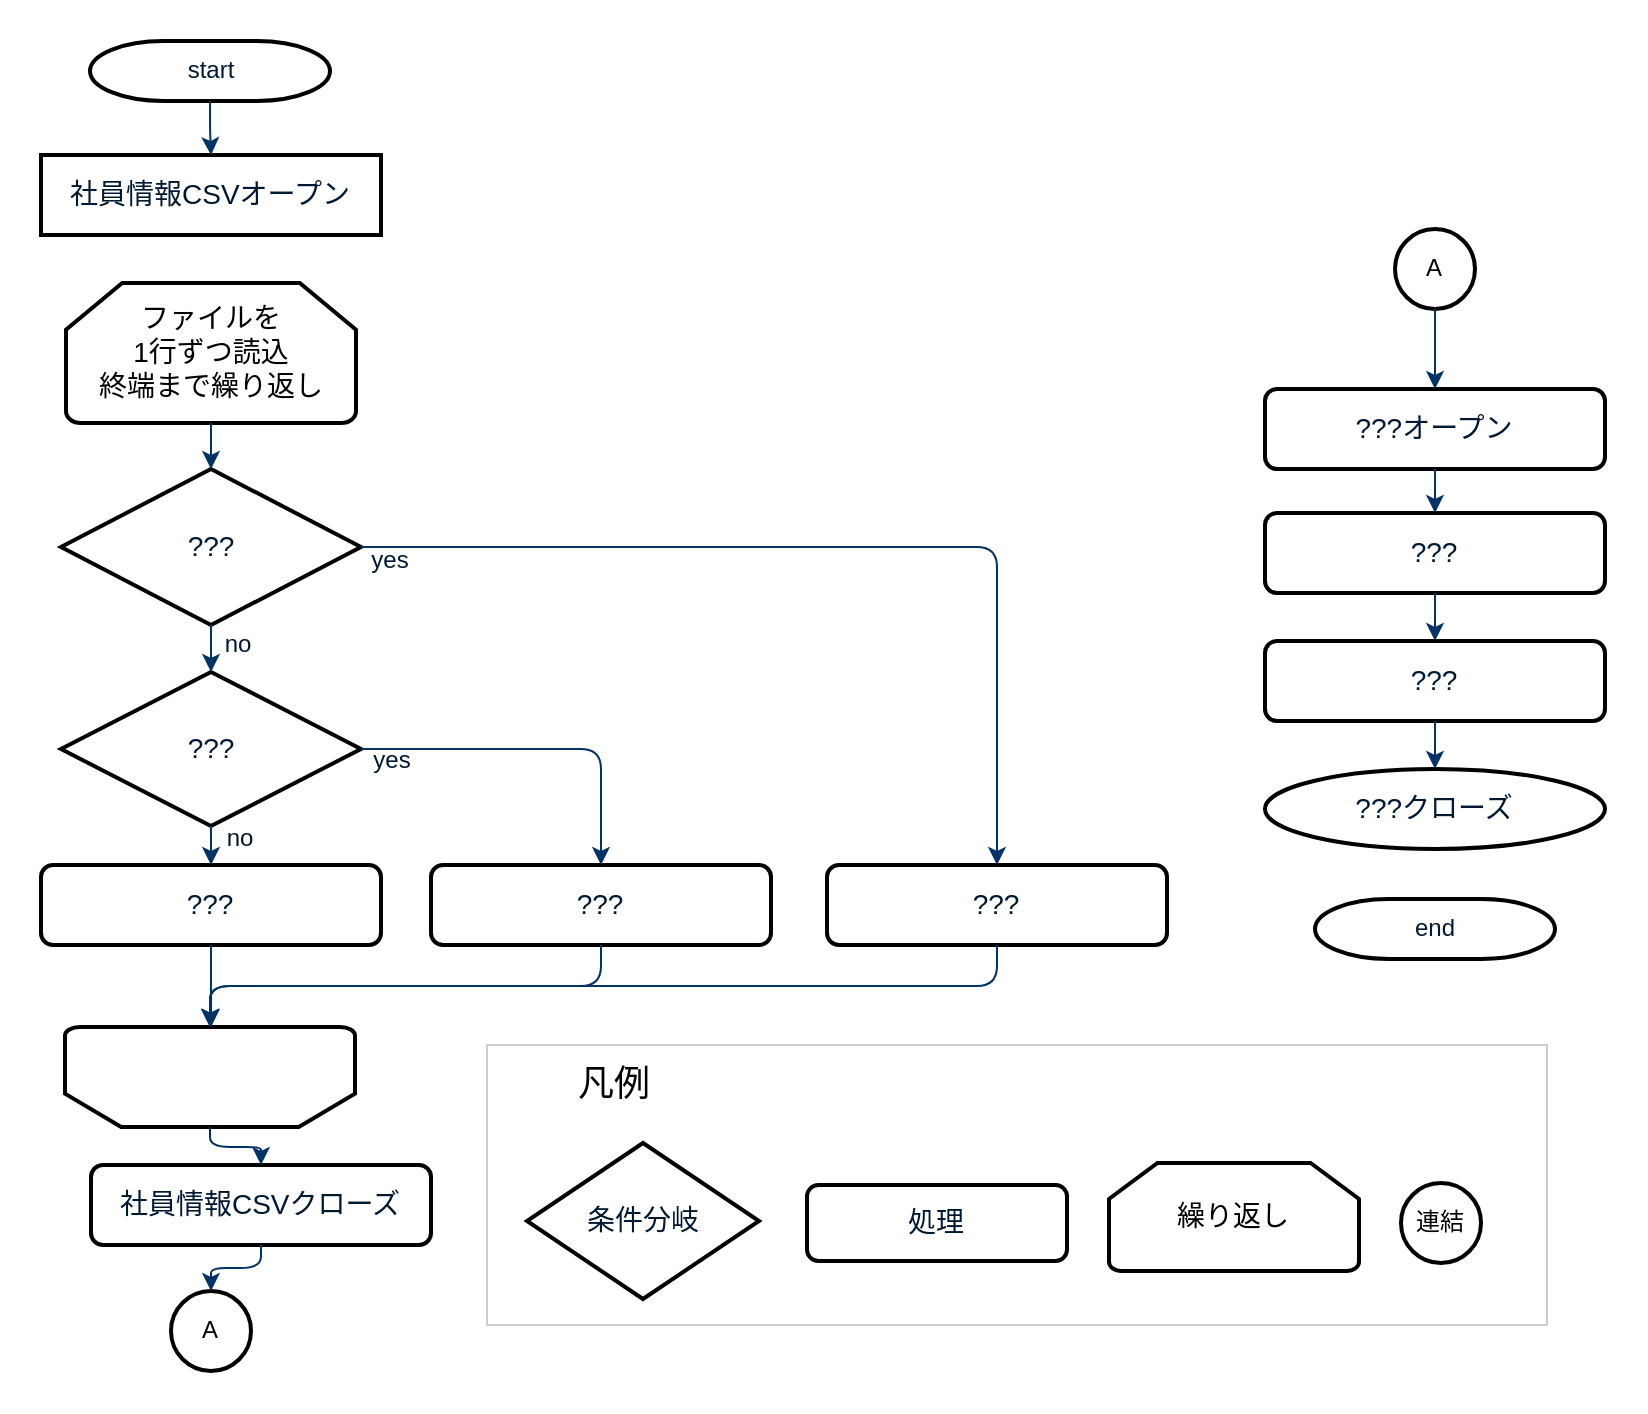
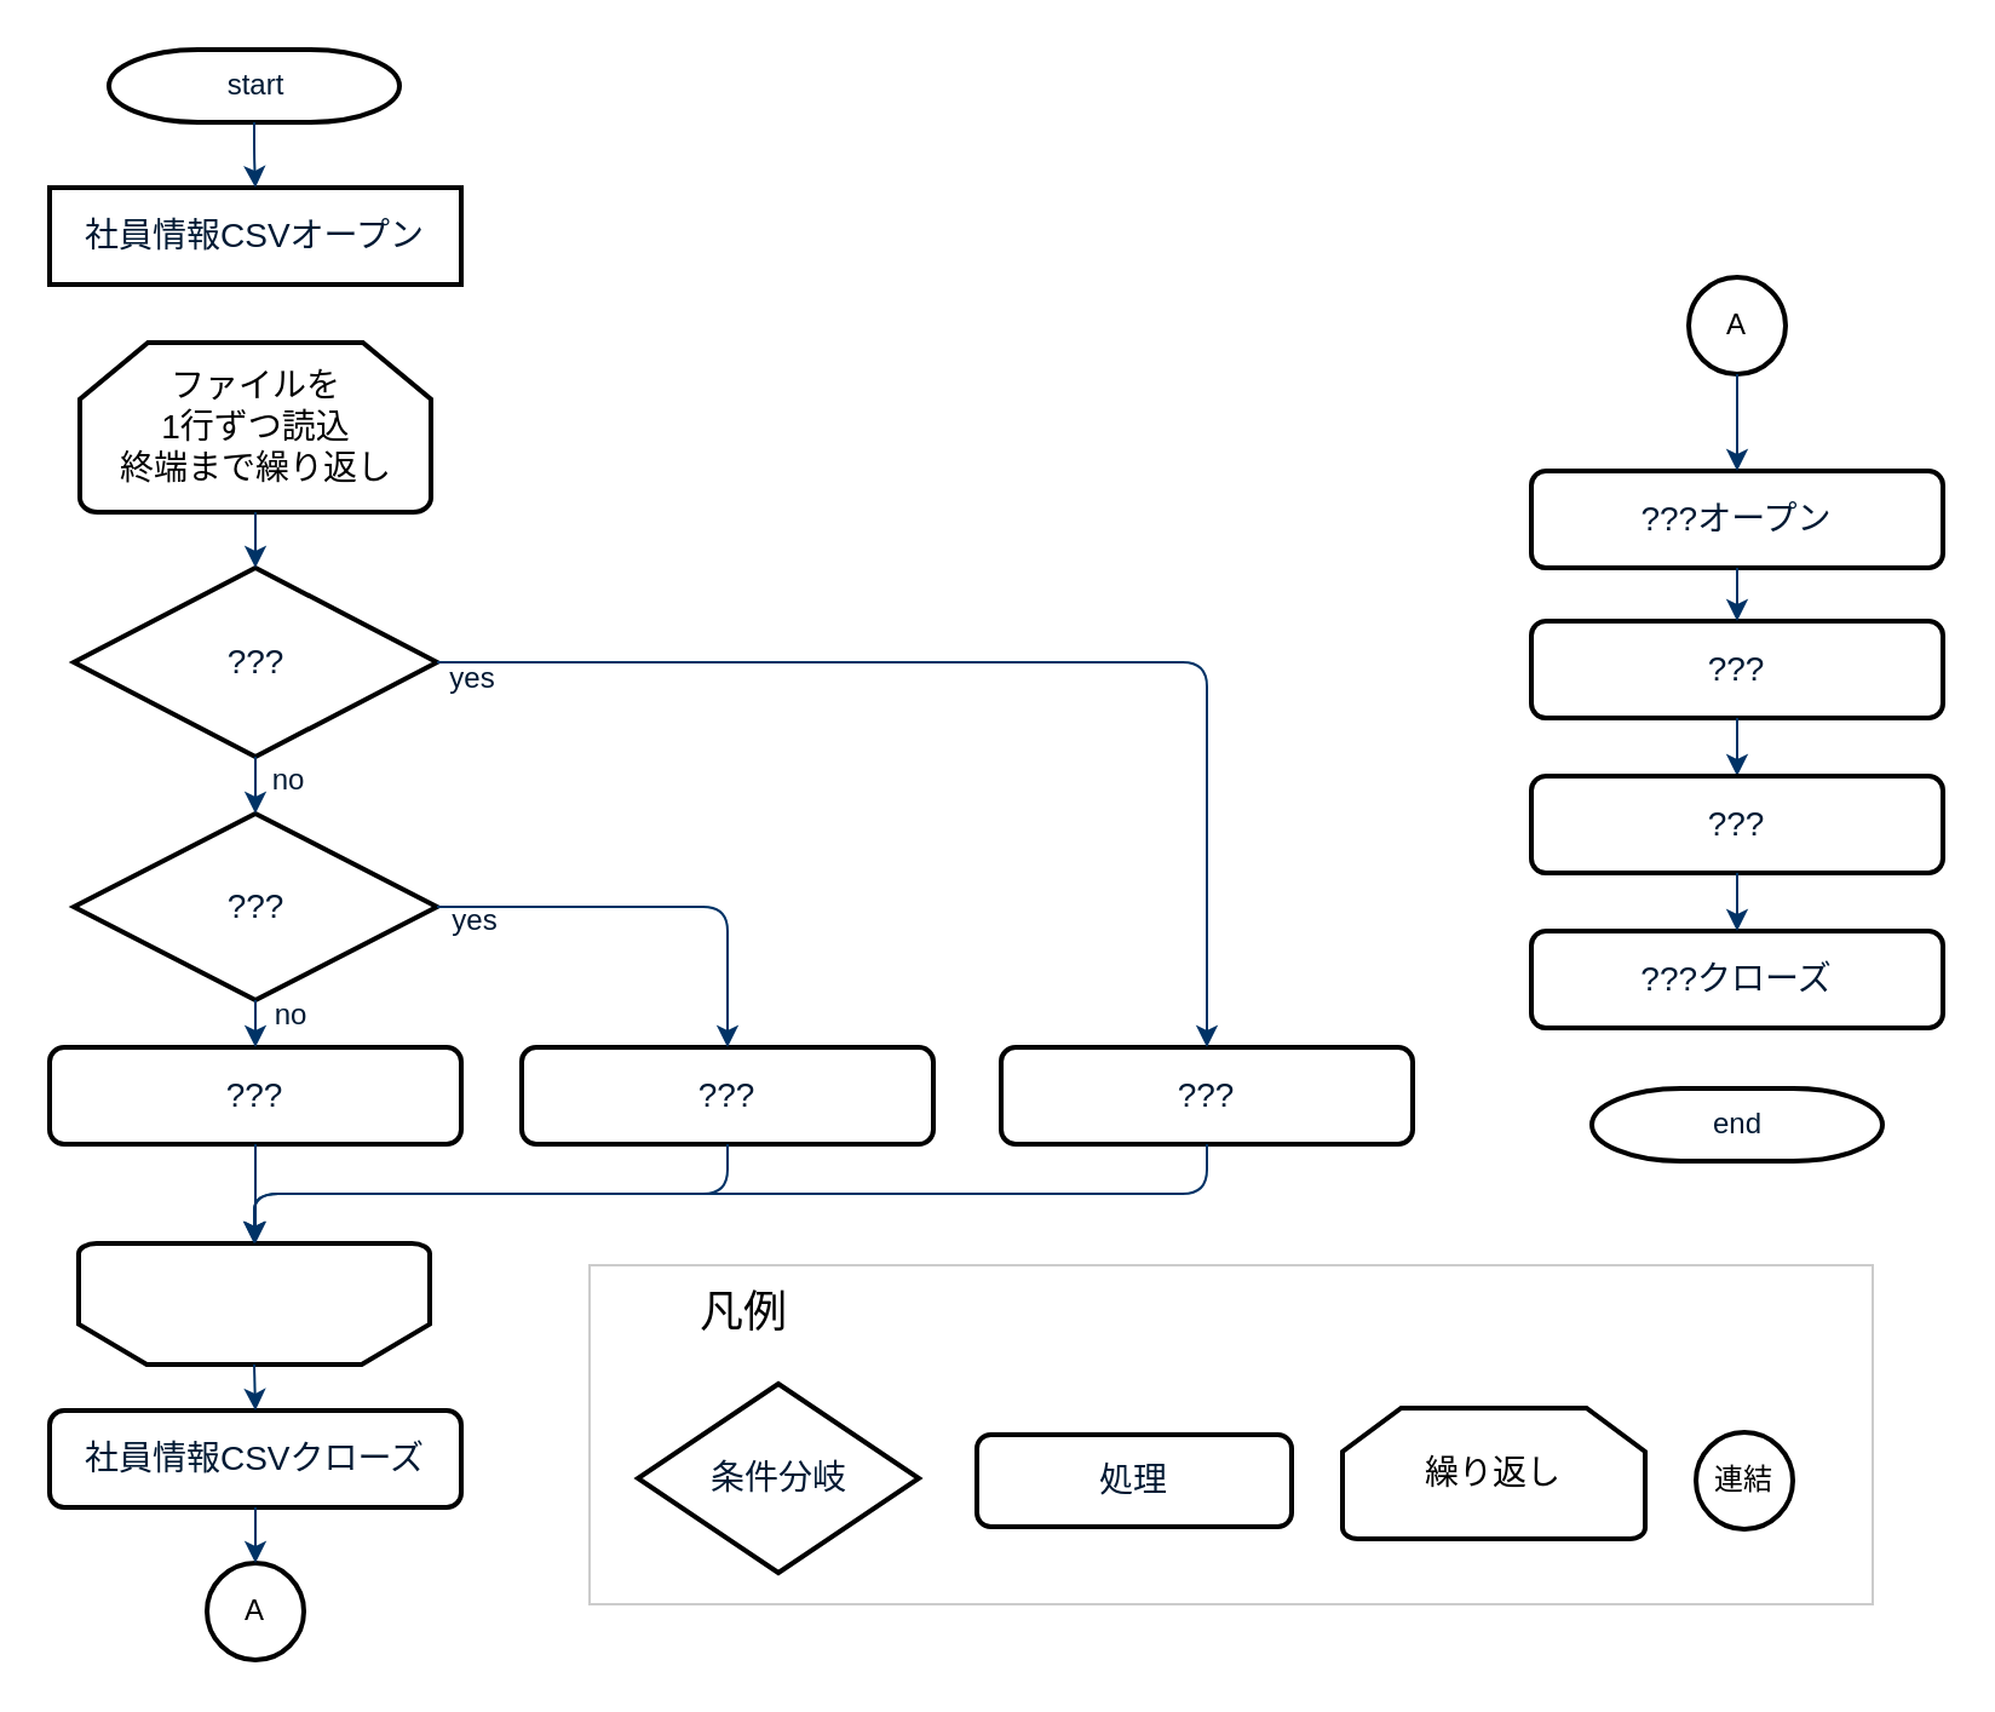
  <mxCell id="0" />
  <mxCell id="1" parent="0" />
  <mxCell id="2" value="&lt;font style=&quot;font-size: 14px&quot;&gt;社員情報CSVオープン&lt;/font&gt;" style="whiteSpace=wrap;html=1;strokeWidth=2;fillColor=#FFFFFF;fontColor=#001933;rounded=0;" parent="1" vertex="1"><mxGeometry x="20" y="77" width="170" height="40" as="geometry" /></mxCell>
  <mxCell id="3" value="&lt;font style=&quot;font-size: 14px&quot;&gt;ファイルを&lt;br&gt;1行ずつ読込&lt;br&gt;終端まで繰り返し&lt;/font&gt;&lt;br&gt;" style="strokeWidth=2;html=1;shape=mxgraph.flowchart.loop_limit;whiteSpace=wrap;" parent="1" vertex="1"><mxGeometry x="32.5" y="141" width="145" height="70" as="geometry" /></mxCell>
  <mxCell id="4" value="&lt;font style=&quot;font-size: 14px&quot;&gt;???&lt;/font&gt;&lt;br&gt;" style="shape=mxgraph.flowchart.decision;fillColor=#FFFFFF;strokeColor=#000000;strokeWidth=2;gradientColor=none;gradientDirection=north;fontColor=#001933;fontStyle=0;html=1;" parent="1" vertex="1"><mxGeometry x="30" y="234" width="150" height="78" as="geometry" /></mxCell>
  <mxCell id="5" value="&lt;font style=&quot;font-size: 14px&quot;&gt;???&lt;/font&gt;&lt;br&gt;" style="shape=mxgraph.flowchart.decision;fillColor=#FFFFFF;strokeColor=#000000;strokeWidth=2;gradientColor=none;gradientDirection=north;fontColor=#001933;fontStyle=0;html=1;" parent="1" vertex="1"><mxGeometry x="30" y="335.5" width="150" height="77" as="geometry" /></mxCell>
  <mxCell id="6" value="&lt;font style=&quot;font-size: 14px&quot;&gt;???&lt;/font&gt;" style="rounded=1;whiteSpace=wrap;html=1;strokeWidth=2;fillColor=#FFFFFF;fontColor=#001933;" parent="1" vertex="1"><mxGeometry x="215" y="432" width="170" height="40" as="geometry" /></mxCell>
  <mxCell id="7" value="&lt;font style=&quot;font-size: 14px&quot;&gt;???&lt;/font&gt;" style="rounded=1;whiteSpace=wrap;html=1;strokeWidth=2;fillColor=#FFFFFF;fontColor=#001933;" parent="1" vertex="1"><mxGeometry x="20" y="432" width="170" height="40" as="geometry" /></mxCell>
  <mxCell id="8" value="" style="strokeWidth=2;html=1;shape=mxgraph.flowchart.loop_limit;whiteSpace=wrap;rotation=180;" parent="1" vertex="1"><mxGeometry x="32" y="513" width="145" height="50" as="geometry" /></mxCell>
  <mxCell id="9" value="start" style="shape=mxgraph.flowchart.terminator;fillColor=#FFFFFF;strokeColor=#000000;strokeWidth=2;gradientColor=none;gradientDirection=north;fontColor=#001933;fontStyle=0;html=1;" parent="1" vertex="1"><mxGeometry x="44.5" y="20" width="120" height="30" as="geometry" /></mxCell>
  <mxCell id="10" value="&lt;font style=&quot;font-size: 14px&quot;&gt;???&lt;/font&gt;" style="rounded=1;whiteSpace=wrap;html=1;strokeWidth=2;fillColor=#FFFFFF;fontColor=#001933;" parent="1" vertex="1"><mxGeometry x="413" y="432" width="170" height="40" as="geometry" /></mxCell>
  <mxCell id="11" value="A" style="strokeWidth=2;html=1;shape=mxgraph.flowchart.start_2;whiteSpace=wrap;" parent="1" vertex="1"><mxGeometry x="85" y="645" width="40" height="40" as="geometry" /></mxCell>
  <mxCell id="12" value="A" style="strokeWidth=2;html=1;shape=mxgraph.flowchart.start_2;whiteSpace=wrap;" parent="1" vertex="1"><mxGeometry x="697" y="114" width="40" height="40" as="geometry" /></mxCell>
  <mxCell id="13" value="&lt;font style=&quot;font-size: 14px&quot;&gt;???オープン&lt;/font&gt;" style="rounded=1;whiteSpace=wrap;html=1;strokeWidth=2;fillColor=#FFFFFF;fontColor=#001933;" parent="1" vertex="1"><mxGeometry x="632" y="194" width="170" height="40" as="geometry" /></mxCell>
  <mxCell id="14" value="&lt;font style=&quot;font-size: 14px&quot;&gt;???&lt;/font&gt;" style="rounded=1;whiteSpace=wrap;html=1;strokeWidth=2;fillColor=#FFFFFF;fontColor=#001933;" parent="1" vertex="1"><mxGeometry x="632" y="256" width="170" height="40" as="geometry" /></mxCell>
- <mxCell id="15" value="&lt;font style=&quot;font-size: 14px&quot;&gt;???クローズ&lt;/font&gt;" style="ellipse;whiteSpace=wrap;html=1;strokeWidth=2;fillColor=#FFFFFF;fontColor=#001933;" parent="1" vertex="1"><mxGeometry x="632" y="384" width="170" height="40" as="geometry" /></mxCell>
- <mxCell id="16" value="&lt;font style=&quot;font-size: 14px&quot;&gt;社員情報CSVクローズ&lt;/font&gt;" style="rounded=1;whiteSpace=wrap;html=1;strokeWidth=2;fillColor=#FFFFFF;fontColor=#001933;" parent="1" vertex="1"><mxGeometry x="45" y="582" width="170" height="40" as="geometry" /></mxCell>
+ <mxCell id="15" value="&lt;font style=&quot;font-size: 14px&quot;&gt;???クローズ&lt;/font&gt;" style="rounded=1;whiteSpace=wrap;html=1;strokeWidth=2;fillColor=#FFFFFF;fontColor=#001933;" parent="1" vertex="1"><mxGeometry x="632" y="384" width="170" height="40" as="geometry" /></mxCell>
+ <mxCell id="16" value="&lt;font style=&quot;font-size: 14px&quot;&gt;社員情報CSVクローズ&lt;/font&gt;" style="rounded=1;whiteSpace=wrap;html=1;strokeWidth=2;fillColor=#FFFFFF;fontColor=#001933;" parent="1" vertex="1"><mxGeometry x="20" y="582" width="170" height="40" as="geometry" /></mxCell>
  <mxCell id="17" value="" style="edgeStyle=orthogonalEdgeStyle;elbow=vertical;exitX=0.5;exitY=1;exitPerimeter=0;entryX=0.5;entryY=0;fontColor=#001933;fontStyle=1;strokeColor=#003366;strokeWidth=1;html=1;exitDx=0;exitDy=0;entryDx=0;entryDy=0;" parent="1" source="9" target="2" edge="1"><mxGeometry x="226.5" y="-1688" width="100" height="100" as="geometry"><mxPoint x="164.5" y="199" as="sourcePoint" /><mxPoint x="519.5" y="515" as="targetPoint" /></mxGeometry></mxCell>
  <mxCell id="18" value="" style="edgeStyle=orthogonalEdgeStyle;elbow=vertical;exitX=0.5;exitY=1;exitPerimeter=0;entryX=0.5;entryY=0;fontColor=#001933;fontStyle=1;strokeColor=#003366;strokeWidth=1;html=1;exitDx=0;exitDy=0;entryDx=0;entryDy=0;entryPerimeter=0;" parent="1" source="3" target="4" edge="1"><mxGeometry x="236.5" y="-1678" width="100" height="100" as="geometry"><mxPoint x="115" y="60" as="sourcePoint" /><mxPoint x="115" y="87" as="targetPoint" /></mxGeometry></mxCell>
  <mxCell id="19" value="" style="edgeStyle=orthogonalEdgeStyle;elbow=vertical;exitX=1;exitY=0.5;exitPerimeter=0;entryX=0.5;entryY=0;fontColor=#001933;fontStyle=1;strokeColor=#003366;strokeWidth=1;html=1;exitDx=0;exitDy=0;entryDx=0;entryDy=0;" parent="1" source="4" target="10" edge="1"><mxGeometry x="246.5" y="-1668" width="100" height="100" as="geometry"><mxPoint x="115" y="221" as="sourcePoint" /><mxPoint x="115" y="244" as="targetPoint" /></mxGeometry></mxCell>
  <mxCell id="20" value="" style="edgeStyle=orthogonalEdgeStyle;elbow=vertical;exitX=0.5;exitY=1;exitPerimeter=0;entryX=0.5;entryY=0;fontColor=#001933;fontStyle=1;strokeColor=#003366;strokeWidth=1;html=1;exitDx=0;exitDy=0;entryDx=0;entryDy=0;entryPerimeter=0;" parent="1" source="4" target="5" edge="1"><mxGeometry x="256.5" y="-1658" width="100" height="100" as="geometry"><mxPoint x="190" y="283" as="sourcePoint" /><mxPoint x="312" y="325" as="targetPoint" /></mxGeometry></mxCell>
  <mxCell id="21" value="" style="edgeStyle=orthogonalEdgeStyle;elbow=vertical;exitX=1;exitY=0.5;exitPerimeter=0;entryX=0.5;entryY=0;fontColor=#001933;fontStyle=1;strokeColor=#003366;strokeWidth=1;html=1;exitDx=0;exitDy=0;entryDx=0;entryDy=0;" parent="1" source="5" target="6" edge="1"><mxGeometry x="256.5" y="-1658" width="100" height="100" as="geometry"><mxPoint x="190" y="283" as="sourcePoint" /><mxPoint x="312" y="325" as="targetPoint" /></mxGeometry></mxCell>
  <mxCell id="22" value="" style="edgeStyle=orthogonalEdgeStyle;elbow=vertical;exitX=0.5;exitY=1;exitPerimeter=0;entryX=0.5;entryY=0;fontColor=#001933;fontStyle=1;strokeColor=#003366;strokeWidth=1;html=1;exitDx=0;exitDy=0;entryDx=0;entryDy=0;" parent="1" source="5" target="7" edge="1"><mxGeometry x="266.5" y="-1648" width="100" height="100" as="geometry"><mxPoint x="190" y="384" as="sourcePoint" /><mxPoint x="312" y="451" as="targetPoint" /></mxGeometry></mxCell>
  <mxCell id="23" value="" style="edgeStyle=orthogonalEdgeStyle;elbow=vertical;exitX=0.5;exitY=1;fontColor=#001933;fontStyle=1;strokeColor=#003366;strokeWidth=1;html=1;exitDx=0;exitDy=0;" parent="1" source="7" edge="1"><mxGeometry x="266.5" y="-1648" width="100" height="100" as="geometry"><mxPoint x="190" y="384" as="sourcePoint" /><mxPoint x="105" y="513" as="targetPoint" /></mxGeometry></mxCell>
  <mxCell id="24" value="" style="edgeStyle=orthogonalEdgeStyle;elbow=vertical;exitX=0.5;exitY=0;entryX=0.5;entryY=0;fontColor=#001933;fontStyle=1;strokeColor=#003366;strokeWidth=1;html=1;exitDx=0;exitDy=0;entryDx=0;entryDy=0;exitPerimeter=0;" parent="1" source="8" target="16" edge="1"><mxGeometry x="276.5" y="-1638" width="100" height="100" as="geometry"><mxPoint x="115" y="491" as="sourcePoint" /><mxPoint x="115" y="515" as="targetPoint" /></mxGeometry></mxCell>
  <mxCell id="25" value="" style="edgeStyle=orthogonalEdgeStyle;elbow=vertical;exitX=0.5;exitY=1;entryX=0.5;entryY=0;fontColor=#001933;fontStyle=1;strokeColor=#003366;strokeWidth=1;html=1;exitDx=0;exitDy=0;entryDx=0;entryDy=0;entryPerimeter=0;" parent="1" source="16" target="11" edge="1"><mxGeometry x="266.5" y="-1648" width="100" height="100" as="geometry"><mxPoint x="190" y="384" as="sourcePoint" /><mxPoint x="310" y="451" as="targetPoint" /></mxGeometry></mxCell>
  <mxCell id="26" value="" style="edgeStyle=orthogonalEdgeStyle;elbow=vertical;exitX=0.5;exitY=1;fontColor=#001933;fontStyle=1;strokeColor=#003366;strokeWidth=1;html=1;exitDx=0;exitDy=0;entryX=0.5;entryY=1;entryDx=0;entryDy=0;entryPerimeter=0;" parent="1" source="6" target="8" edge="1"><mxGeometry x="266.5" y="-1648" width="100" height="100" as="geometry"><mxPoint x="190" y="384" as="sourcePoint" /><mxPoint x="310" y="451" as="targetPoint" /></mxGeometry></mxCell>
  <mxCell id="27" value="" style="edgeStyle=orthogonalEdgeStyle;elbow=vertical;exitX=0.5;exitY=1;exitPerimeter=0;entryX=0.5;entryY=0;fontColor=#001933;fontStyle=1;strokeColor=#003366;strokeWidth=1;html=1;exitDx=0;exitDy=0;entryDx=0;entryDy=0;" parent="1" source="12" target="13" edge="1"><mxGeometry x="396.5" y="-1586" width="100" height="100" as="geometry"><mxPoint x="330" y="355" as="sourcePoint" /><mxPoint x="450" y="397" as="targetPoint" /></mxGeometry></mxCell>
  <mxCell id="28" value="" style="edgeStyle=orthogonalEdgeStyle;elbow=vertical;exitX=0.5;exitY=1;entryX=0.5;entryY=0;fontColor=#001933;fontStyle=1;strokeColor=#003366;strokeWidth=1;html=1;exitDx=0;exitDy=0;entryDx=0;entryDy=0;" parent="1" source="13" target="14" edge="1"><mxGeometry x="406.5" y="-1576" width="100" height="100" as="geometry"><mxPoint x="727" y="164" as="sourcePoint" /><mxPoint x="727" y="204" as="targetPoint" /></mxGeometry></mxCell>
  <mxCell id="29" value="" style="edgeStyle=orthogonalEdgeStyle;elbow=vertical;exitX=0.5;exitY=1;entryX=0.5;entryY=0;fontColor=#001933;fontStyle=1;strokeColor=#003366;strokeWidth=1;html=1;exitDx=0;exitDy=0;entryDx=0;entryDy=0;" parent="1" source="14" target="35" edge="1"><mxGeometry x="416.5" y="-1566" width="100" height="100" as="geometry"><mxPoint x="727" y="244" as="sourcePoint" /><mxPoint x="727" y="266" as="targetPoint" /></mxGeometry></mxCell>
  <mxCell id="30" value="end" style="shape=mxgraph.flowchart.terminator;fillColor=#FFFFFF;strokeColor=#000000;strokeWidth=2;gradientColor=none;gradientDirection=north;fontColor=#001933;fontStyle=0;html=1;" parent="1" vertex="1"><mxGeometry x="657" y="449" width="120" height="30" as="geometry" /></mxCell>
  <mxCell id="31" value="yes" style="text;html=1;strokeColor=none;fillColor=none;align=center;verticalAlign=middle;whiteSpace=wrap;rounded=0;fontColor=#001933;" parent="1" vertex="1"><mxGeometry x="175" y="270" width="40" height="20" as="geometry" /></mxCell>
  <mxCell id="32" value="no" style="text;html=1;strokeColor=none;fillColor=none;align=center;verticalAlign=middle;whiteSpace=wrap;rounded=0;fontColor=#001933;" parent="1" vertex="1"><mxGeometry x="99" y="312" width="40" height="20" as="geometry" /></mxCell>
  <mxCell id="33" value="yes" style="text;html=1;strokeColor=none;fillColor=none;align=center;verticalAlign=middle;whiteSpace=wrap;rounded=0;fontColor=#001933;" parent="1" vertex="1"><mxGeometry x="176" y="370" width="40" height="20" as="geometry" /></mxCell>
  <mxCell id="34" value="no" style="text;html=1;strokeColor=none;fillColor=none;align=center;verticalAlign=middle;whiteSpace=wrap;rounded=0;fontColor=#001933;" parent="1" vertex="1"><mxGeometry x="100" y="409" width="40" height="20" as="geometry" /></mxCell>
  <mxCell id="35" value="&lt;font style=&quot;font-size: 14px&quot;&gt;???&lt;/font&gt;" style="rounded=1;whiteSpace=wrap;html=1;strokeWidth=2;fillColor=#FFFFFF;fontColor=#001933;" parent="1" vertex="1"><mxGeometry x="632" y="320" width="170" height="40" as="geometry" /></mxCell>
  <mxCell id="36" value="" style="edgeStyle=orthogonalEdgeStyle;elbow=vertical;exitX=0.5;exitY=1;entryX=0.5;entryY=0;fontColor=#001933;fontStyle=1;strokeColor=#003366;strokeWidth=1;html=1;exitDx=0;exitDy=0;entryDx=0;entryDy=0;" parent="1" source="35" target="15" edge="1"><mxGeometry x="426.5" y="-1556" width="100" height="100" as="geometry"><mxPoint x="727" y="306" as="sourcePoint" /><mxPoint x="727" y="332" as="targetPoint" /></mxGeometry></mxCell>
  <mxCell id="37" value="&lt;div style=&quot;text-align: left&quot;&gt;&lt;br&gt;&lt;/div&gt;" style="rounded=0;whiteSpace=wrap;html=1;fillColor=#FFFFFF;shadow=0;strokeColor=#CCCCCC;" vertex="1" parent="1"><mxGeometry x="243" y="522" width="530" height="140" as="geometry" /></mxCell>
  <mxCell id="38" value="&lt;font style=&quot;font-size: 14px&quot;&gt;処理&lt;/font&gt;" style="rounded=1;whiteSpace=wrap;html=1;strokeWidth=2;fillColor=#FFFFFF;fontColor=#001933;" vertex="1" parent="1"><mxGeometry x="403" y="592" width="130" height="38" as="geometry" /></mxCell>
  <mxCell id="39" value="&lt;font style=&quot;font-size: 18px&quot;&gt;凡例&lt;/font&gt;" style="text;html=1;strokeColor=none;fillColor=none;align=center;verticalAlign=middle;whiteSpace=wrap;rounded=0;shadow=0;" vertex="1" parent="1"><mxGeometry x="287" y="532" width="40" height="20" as="geometry" /></mxCell>
  <mxCell id="40" value="&lt;span style=&quot;font-size: 14px&quot;&gt;条件分岐&lt;/span&gt;" style="shape=mxgraph.flowchart.decision;fillColor=#FFFFFF;strokeColor=#000000;strokeWidth=2;gradientColor=none;gradientDirection=north;fontColor=#001933;fontStyle=0;html=1;" vertex="1" parent="1"><mxGeometry x="263" y="571" width="116" height="78" as="geometry" /></mxCell>
  <mxCell id="41" value="&lt;span style=&quot;font-size: 14px&quot;&gt;繰り返し&lt;/span&gt;&lt;br&gt;" style="strokeWidth=2;html=1;shape=mxgraph.flowchart.loop_limit;whiteSpace=wrap;" vertex="1" parent="1"><mxGeometry x="554" y="581" width="125" height="54" as="geometry" /></mxCell>
  <mxCell id="42" value="連結" style="strokeWidth=2;html=1;shape=mxgraph.flowchart.start_2;whiteSpace=wrap;" vertex="1" parent="1"><mxGeometry x="700" y="591" width="40" height="40" as="geometry" /></mxCell>
  <mxCell id="43" value="" style="edgeStyle=orthogonalEdgeStyle;elbow=vertical;exitX=0.5;exitY=1;fontColor=#001933;fontStyle=1;strokeColor=#003366;strokeWidth=1;html=1;exitDx=0;exitDy=0;entryX=0.5;entryY=1;entryDx=0;entryDy=0;entryPerimeter=0;" edge="1" parent="1" source="10" target="8"><mxGeometry x="276.5" y="-1638" width="100" height="100" as="geometry"><mxPoint x="310" y="482" as="sourcePoint" /><mxPoint x="103" y="512" as="targetPoint" /></mxGeometry></mxCell>
